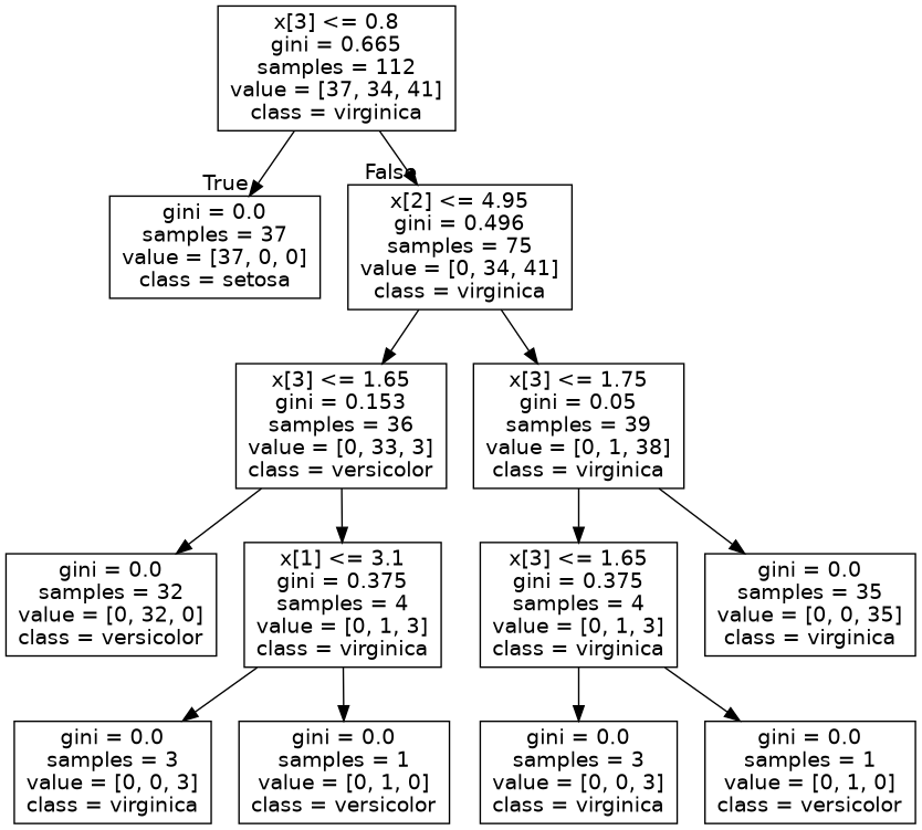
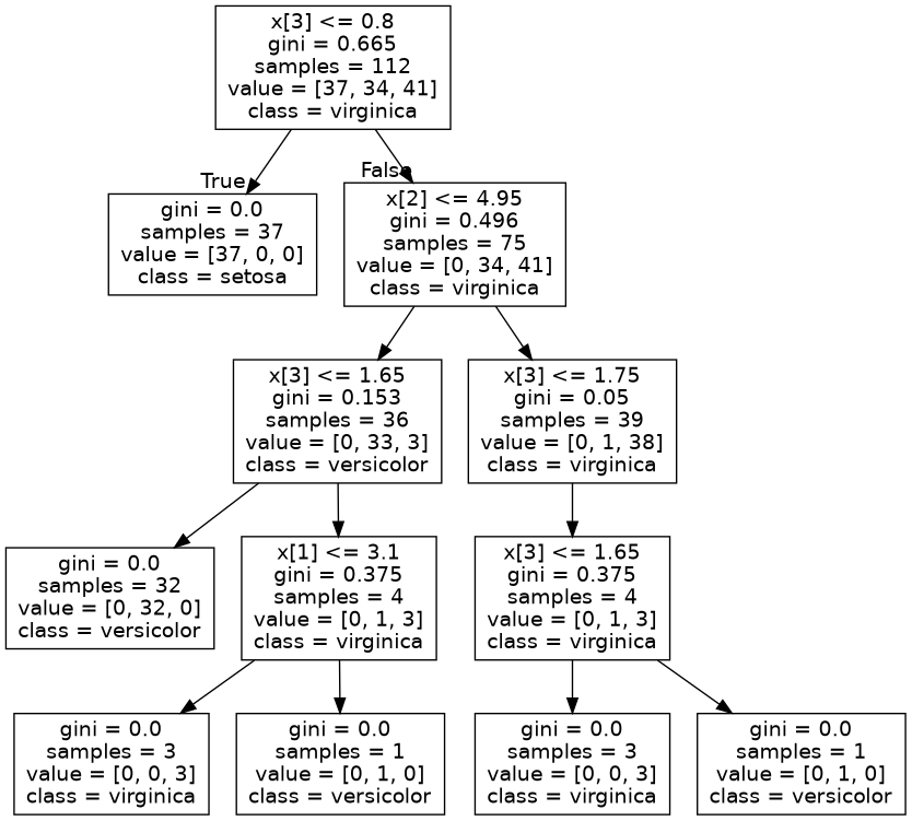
  digraph {
    node [fontname=helvetica shape=box]
    edge [fontname=helvetica]
    n1 [label="x[3] <= 0.8\ngini = 0.665\nsamples = 112\nvalue = [37, 34, 41]\nclass = virginica"]
    n2 [label="gini = 0.0\nsamples = 37\nvalue = [37, 0, 0]\nclass = setosa"]
    n3 [label="x[2] <= 4.95\ngini = 0.496\nsamples = 75\nvalue = [0, 34, 41]\nclass = virginica"]
    n4 [label="x[3] <= 1.65\ngini = 0.153\nsamples = 36\nvalue = [0, 33, 3]\nclass = versicolor"]
    n5 [label="x[3] <= 1.75\ngini = 0.05\nsamples = 39\nvalue = [0, 1, 38]\nclass = virginica"]
    n6 [label="gini = 0.0\nsamples = 32\nvalue = [0, 32, 0]\nclass = versicolor"]
    n7 [label="x[1] <= 3.1\ngini = 0.375\nsamples = 4\nvalue = [0, 1, 3]\nclass = virginica"]
    n8 [label="gini = 0.0\nsamples = 3\nvalue = [0, 0, 3]\nclass = virginica"]
    n9 [label="gini = 0.0\nsamples = 1\nvalue = [0, 1, 0]\nclass = versicolor"]
    n10 [label="x[3] <= 1.65\ngini = 0.375\nsamples = 4\nvalue = [0, 1, 3]\nclass = virginica"]
-   n11 [label="gini = 0.0\nsamples = 35\nvalue = [0, 0, 35]\nclass = virginica"]
    n12 [label="gini = 0.0\nsamples = 3\nvalue = [0, 0, 3]\nclass = virginica"]
    n13 [label="gini = 0.0\nsamples = 1\nvalue = [0, 1, 0]\nclass = versicolor"]
    n1 -> n2 [headlabel=True labelangle=45 labeldistance=2.5]
    n1 -> n3 [headlabel=False labelangle=-45 labeldistance=2.5]
    n3 -> n4
    n3 -> n5
    n4 -> n6
    n4 -> n7
    n5 -> n10
-   n5 -> n11
    n7 -> n8
    n7 -> n9
    n10 -> n12
    n10 -> n13
  }
